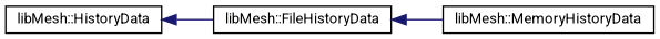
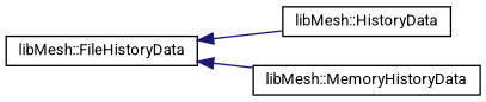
  digraph {
    fontname=Roboto
    rankdir=LR
    node [color=black fillcolor=white fontname=Roboto fontsize=10 shape=record style=filled]
    edge [color=midnightblue dir=back fontname=Roboto fontsize=10 labelfontname=Helvetica labelfontsize=10 style=solid]
    n1 [height=0.2 label="libMesh::HistoryData" width=0.4]
    n2 [height=0.2 label="libMesh::FileHistoryData" width=0.4]
    n3 [height=0.2 label="libMesh::MemoryHistoryData" width=0.4]
-   n1 -> n2
+   n2 -> n1
    n2 -> n3
  }
